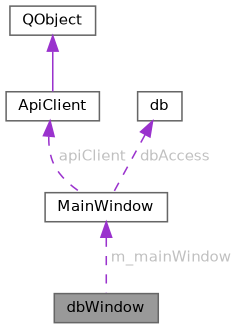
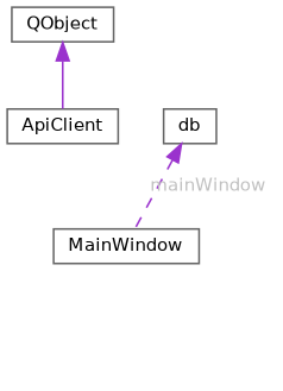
  digraph {
    node [color=gray40 fillcolor=white fontname=Helvetica fontsize=10 shape=box style=filled]
    edge [color=darkorchid3 dir=back fontcolor=grey fontname=Helvetica fontsize=10 labelfontname=Helvetica labelfontsize=10 style=dashed]
-   n1 [fillcolor=grey60 fontcolor=black height=0.2 label=dbWindow width=0.4]
    n2 [height=0.2 label=MainWindow width=0.4]
    n3 [height=0.2 label=ApiClient width=0.4]
    n4 [height=0.2 label=QObject width=0.4]
    n5 [height=0.2 label=db width=0.4]
-   n2 -> n1 [label=" m_mainWindow"]
-   n3 -> n2 [label=" apiClient"]
    n4 -> n3 [style=solid fontcolor=""]
-   n5 -> n2 [label=" dbAccess"]
+   n5 -> n2 [label=" mainWindow"]
  }
